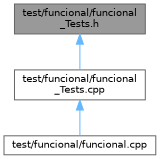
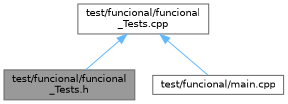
  digraph {
    node [color=grey40 fillcolor=white fontname=Helvetica fontsize=10 shape=box style=filled]
    edge [color=steelblue1 dir=back fontname=Helvetica fontsize=10 labelfontname=Helvetica labelfontsize=10 style=solid]
    n1 [color=gray40 fillcolor=grey60 fontcolor=black height=0.2 label="test/funcional/funcional\l_Tests.h" width=0.4]
    n2 [height=0.2 label="test/funcional/funcional\l_Tests.cpp" width=0.4]
-   n3 [height=0.2 label="test/funcional/funcional.cpp" width=0.4]
-   n1 -> n2
+   n3 [height=0.2 label="test/funcional/main.cpp" width=0.4]
+   n2 -> n1
    n2 -> n3
  }
